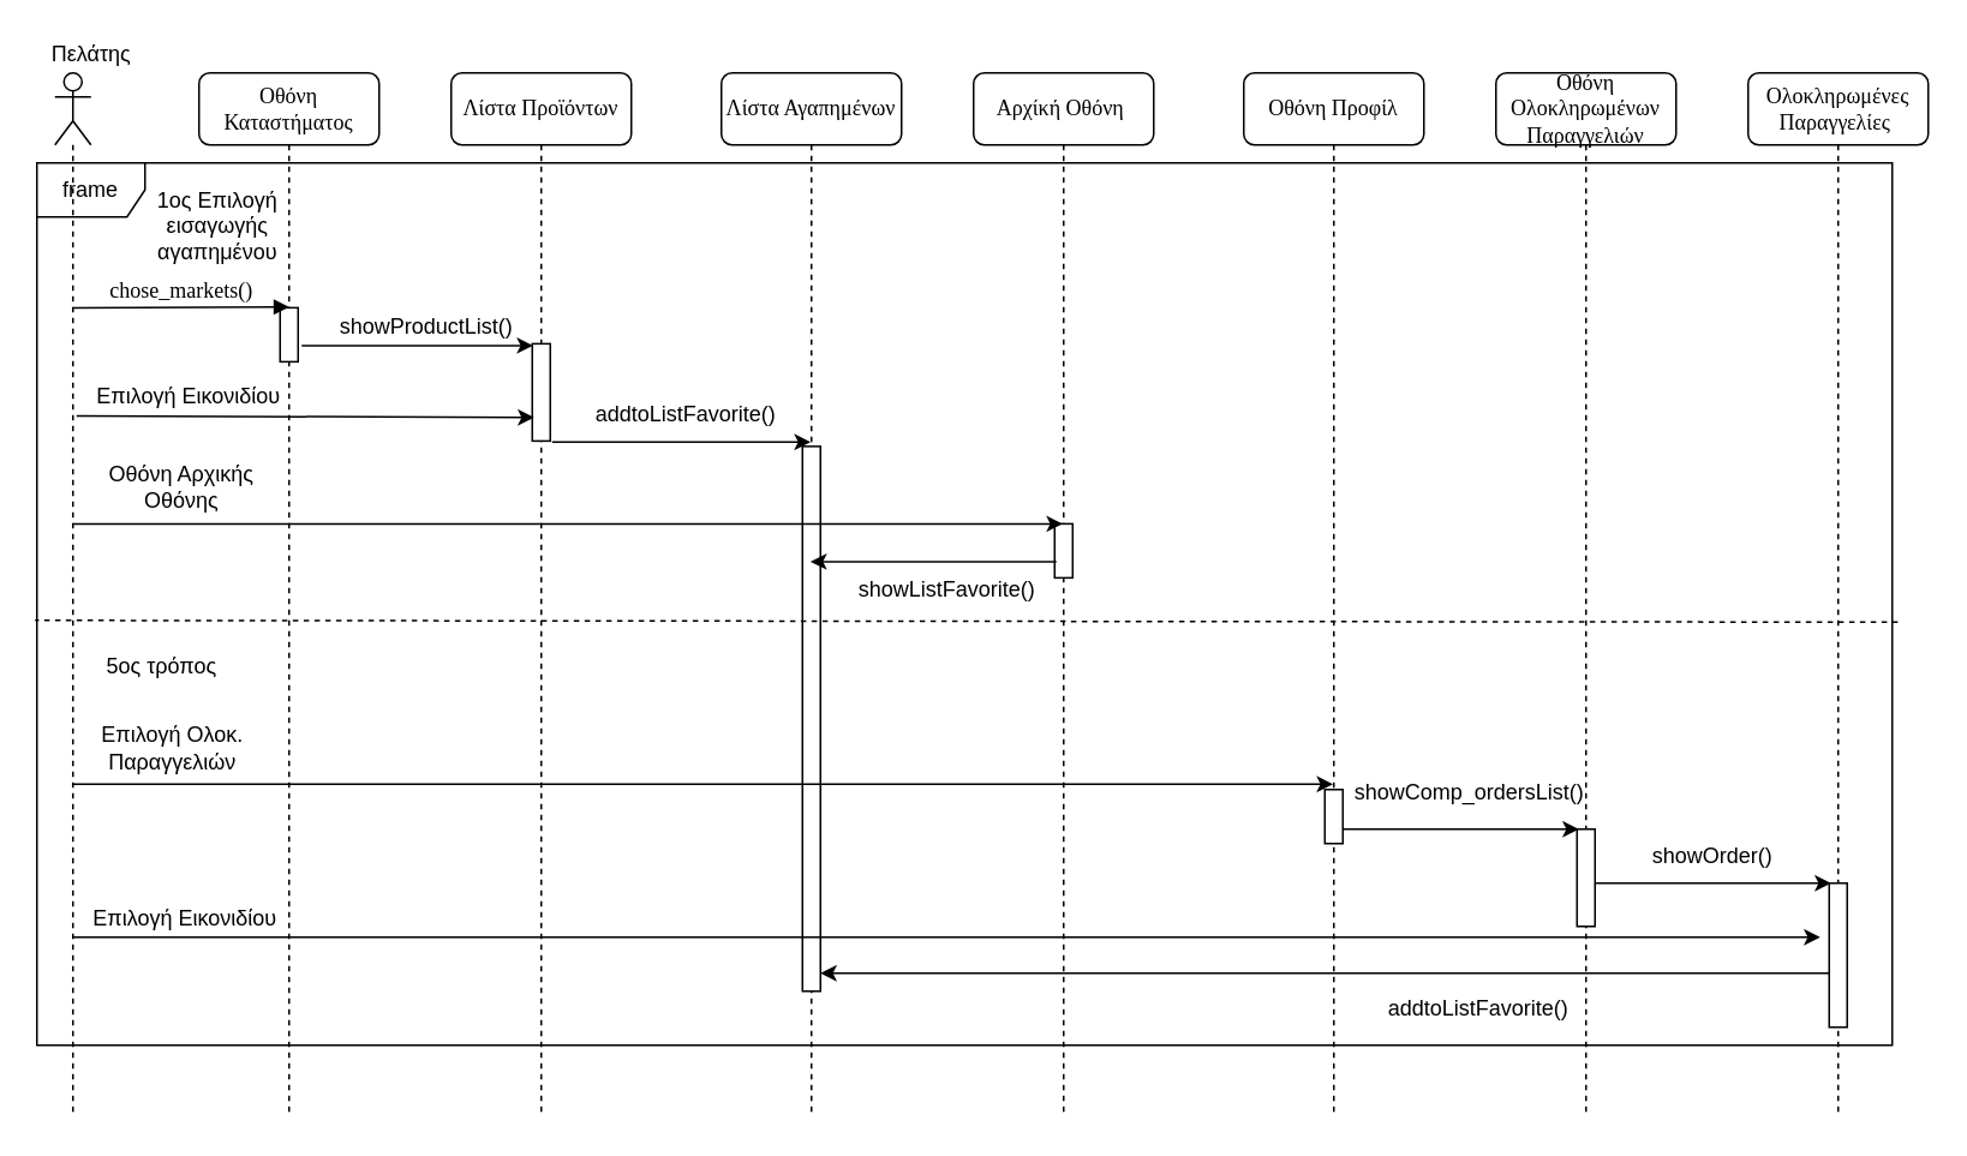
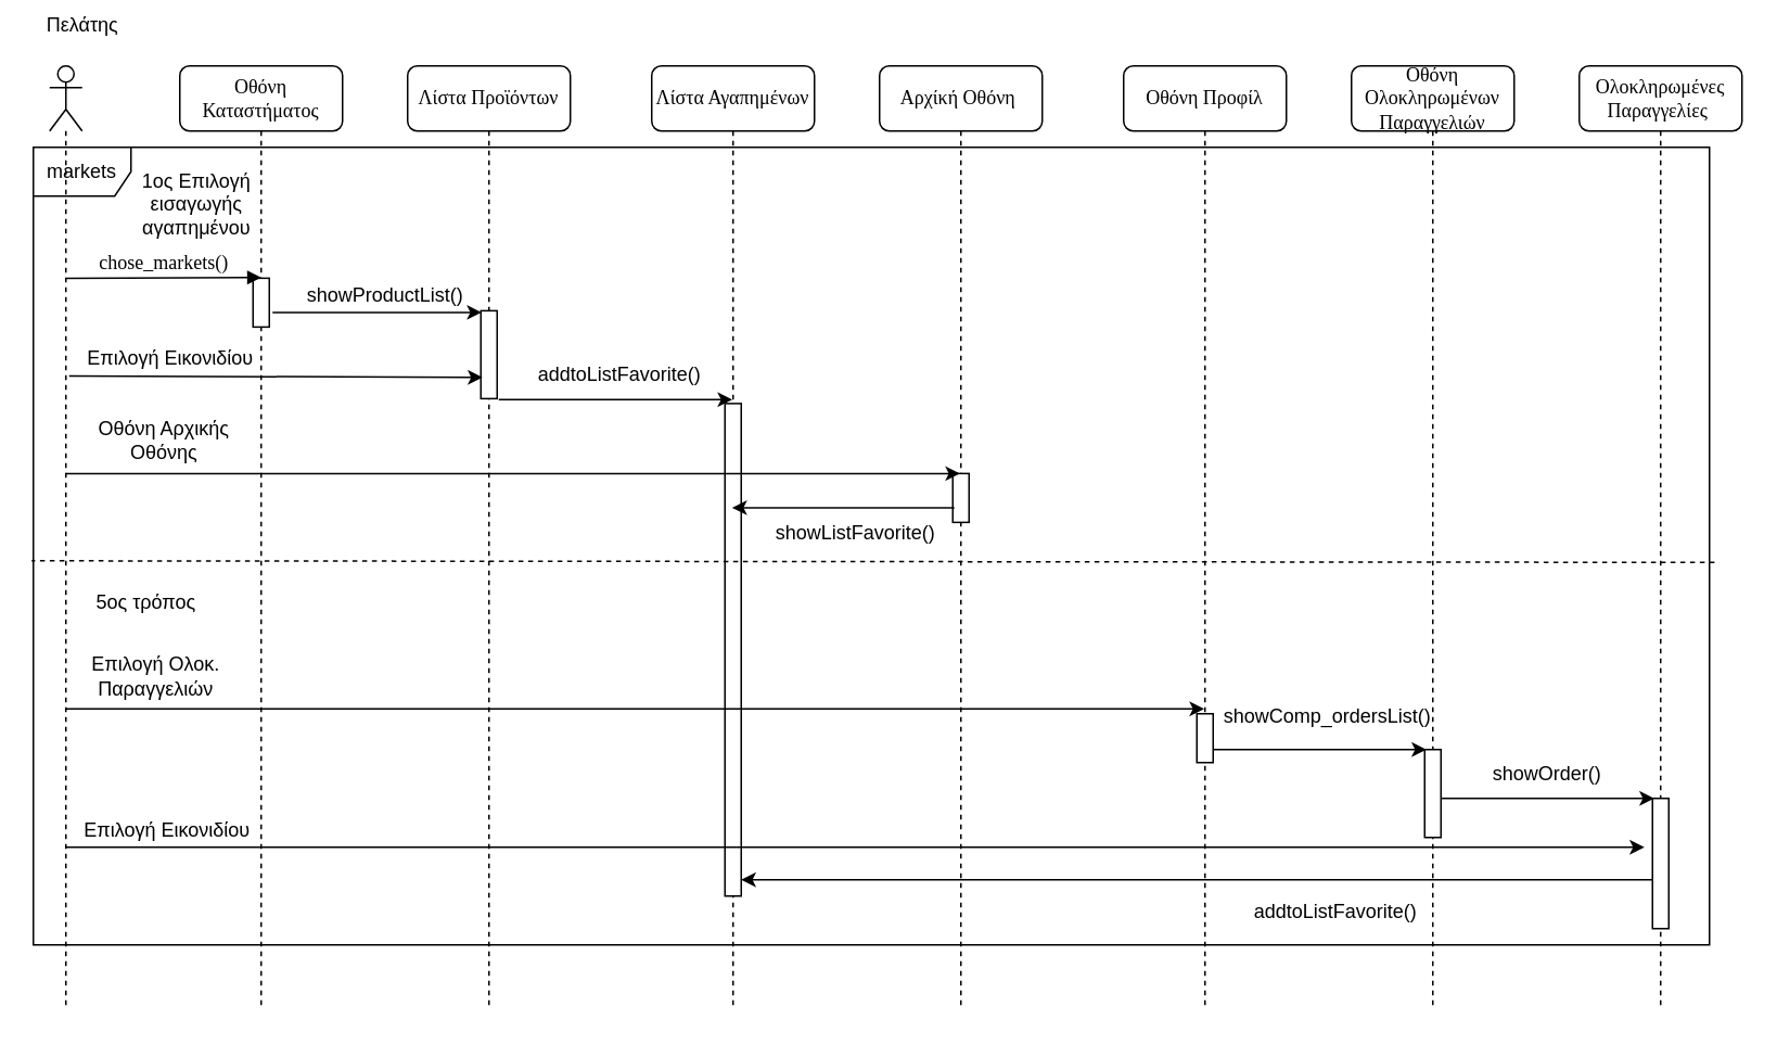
  <mxCell id="0" />
  <mxCell id="1" parent="0" />
  <mxCell id="2" value="Ολοκληρωμένες Παραγγελίες&amp;nbsp;" style="shape=umlLifeline;perimeter=lifelinePerimeter;whiteSpace=wrap;html=1;container=1;collapsible=0;recursiveResize=0;outlineConnect=0;rounded=1;shadow=0;comic=0;labelBackgroundColor=none;strokeWidth=1;fontFamily=Verdana;fontSize=12;align=center;" parent="1" vertex="1"><mxGeometry x="970" y="40" width="100" height="580" as="geometry" /></mxCell>
  <mxCell id="3" value="Οθόνη Ολοκληρωμένων Παραγγελιών" style="shape=umlLifeline;perimeter=lifelinePerimeter;whiteSpace=wrap;html=1;container=1;collapsible=0;recursiveResize=0;outlineConnect=0;rounded=1;shadow=0;comic=0;labelBackgroundColor=none;strokeWidth=1;fontFamily=Verdana;fontSize=12;align=center;" vertex="1" parent="1"><mxGeometry x="830" y="40" width="100" height="580" as="geometry" /></mxCell>
  <mxCell id="4" value="Οθόνη Προφίλ" style="shape=umlLifeline;perimeter=lifelinePerimeter;whiteSpace=wrap;html=1;container=1;collapsible=0;recursiveResize=0;outlineConnect=0;rounded=1;shadow=0;comic=0;labelBackgroundColor=none;strokeWidth=1;fontFamily=Verdana;fontSize=12;align=center;" parent="1" vertex="1"><mxGeometry x="690" y="40" width="100" height="580" as="geometry" /></mxCell>
  <mxCell id="5" value="Λίστα Προϊόντων" style="shape=umlLifeline;perimeter=lifelinePerimeter;whiteSpace=wrap;html=1;container=1;collapsible=0;recursiveResize=0;outlineConnect=0;rounded=1;shadow=0;comic=0;labelBackgroundColor=none;strokeWidth=1;fontFamily=Verdana;fontSize=12;align=center;" parent="1" vertex="1"><mxGeometry x="250" y="40" width="100" height="580" as="geometry" /></mxCell>
  <mxCell id="6" value="" style="html=1;points=[];perimeter=orthogonalPerimeter;rounded=0;shadow=0;comic=0;labelBackgroundColor=none;strokeWidth=1;fontFamily=Verdana;fontSize=12;align=center;" vertex="1" parent="5"><mxGeometry x="45" y="150.42" width="10" height="54" as="geometry" /></mxCell>
  <mxCell id="7" value="Αρχίκή Οθόνη&amp;nbsp;" style="shape=umlLifeline;perimeter=lifelinePerimeter;whiteSpace=wrap;html=1;container=1;collapsible=0;recursiveResize=0;outlineConnect=0;rounded=1;shadow=0;comic=0;labelBackgroundColor=none;strokeWidth=1;fontFamily=Verdana;fontSize=12;align=center;" parent="1" vertex="1"><mxGeometry x="540" y="40" width="100" height="580" as="geometry" /></mxCell>
  <mxCell id="8" value="" style="html=1;points=[];perimeter=orthogonalPerimeter;rounded=0;shadow=0;comic=0;labelBackgroundColor=none;strokeWidth=1;fontFamily=Verdana;fontSize=12;align=center;" vertex="1" parent="7"><mxGeometry x="45" y="250.42" width="10" height="30" as="geometry" /></mxCell>
  <mxCell id="9" value="Λίστα Αγαπημένων" style="shape=umlLifeline;perimeter=lifelinePerimeter;whiteSpace=wrap;html=1;container=1;collapsible=0;recursiveResize=0;outlineConnect=0;rounded=1;shadow=0;comic=0;labelBackgroundColor=none;strokeWidth=1;fontFamily=Verdana;fontSize=12;align=center;" parent="1" vertex="1"><mxGeometry x="400" y="40" width="100" height="580" as="geometry" /></mxCell>
  <mxCell id="10" value="" style="html=1;points=[];perimeter=orthogonalPerimeter;rounded=0;shadow=0;comic=0;labelBackgroundColor=none;strokeWidth=1;fontFamily=Verdana;fontSize=12;align=center;" vertex="1" parent="9"><mxGeometry x="45" y="207.42" width="10" height="302.58" as="geometry" /></mxCell>
  <mxCell id="11" value="" style="html=1;points=[];perimeter=orthogonalPerimeter;rounded=0;shadow=0;comic=0;labelBackgroundColor=none;strokeWidth=1;fontFamily=Verdana;fontSize=12;align=center;" vertex="1" parent="9"><mxGeometry x="335" y="398" width="10" height="30" as="geometry" /></mxCell>
  <mxCell id="12" value="" style="html=1;points=[];perimeter=orthogonalPerimeter;rounded=0;shadow=0;comic=0;labelBackgroundColor=none;strokeWidth=1;fontFamily=Verdana;fontSize=12;align=center;" vertex="1" parent="9"><mxGeometry x="615" y="450" width="10" height="80" as="geometry" /></mxCell>
  <mxCell id="13" value="" style="endArrow=classic;html=1;rounded=0;exitX=0.1;exitY=1;exitDx=0;exitDy=0;exitPerimeter=0;" edge="1" parent="9"><mxGeometry width="50" height="50" relative="1" as="geometry"><mxPoint x="615" y="500" as="sourcePoint" /><mxPoint x="55" y="500.0" as="targetPoint" /></mxGeometry></mxCell>
  <mxCell id="14" value="" style="endArrow=classic;html=1;rounded=0;exitX=1.1;exitY=0.733;exitDx=0;exitDy=0;exitPerimeter=0;" edge="1" parent="9"><mxGeometry width="50" height="50" relative="1" as="geometry"><mxPoint x="-360.0" y="480.002" as="sourcePoint" /><mxPoint x="610" y="480" as="targetPoint" /></mxGeometry></mxCell>
  <mxCell id="15" value="Επιλογή Εικονιδίου" style="text;html=1;align=center;verticalAlign=middle;resizable=0;points=[];autosize=1;strokeColor=none;fillColor=none;" vertex="1" parent="9"><mxGeometry x="-358" y="460" width="120" height="20" as="geometry" /></mxCell>
  <mxCell id="16" value="" style="html=1;points=[];perimeter=orthogonalPerimeter;rounded=0;shadow=0;comic=0;labelBackgroundColor=none;strokeWidth=1;fontFamily=Verdana;fontSize=12;align=center;" vertex="1" parent="9"><mxGeometry x="475" y="420" width="10" height="54" as="geometry" /></mxCell>
  <mxCell id="17" value="" style="endArrow=classic;html=1;rounded=0;" edge="1" parent="9"><mxGeometry width="50" height="50" relative="1" as="geometry"><mxPoint x="485" y="450" as="sourcePoint" /><mxPoint x="616" y="450" as="targetPoint" /></mxGeometry></mxCell>
  <mxCell id="18" value="" style="endArrow=classic;html=1;rounded=0;" edge="1" parent="9"><mxGeometry width="50" height="50" relative="1" as="geometry"><mxPoint x="-360.553" y="395.0" as="sourcePoint" /><mxPoint x="339.5" y="395.0" as="targetPoint" /></mxGeometry></mxCell>
  <mxCell id="19" value="" style="endArrow=classic;html=1;rounded=0;" edge="1" parent="9" source="11"><mxGeometry width="50" height="50" relative="1" as="geometry"><mxPoint x="356" y="420" as="sourcePoint" /><mxPoint x="476" y="420" as="targetPoint" /></mxGeometry></mxCell>
  <mxCell id="20" value="showComp_ordersList()" style="text;html=1;align=center;verticalAlign=middle;resizable=0;points=[];autosize=1;strokeColor=none;fillColor=none;" vertex="1" parent="9"><mxGeometry x="345" y="390" width="140" height="20" as="geometry" /></mxCell>
  <mxCell id="21" value="showOrder()" style="text;html=1;align=center;verticalAlign=middle;resizable=0;points=[];autosize=1;strokeColor=none;fillColor=none;" vertex="1" parent="9"><mxGeometry x="510" y="425" width="80" height="20" as="geometry" /></mxCell>
  <mxCell id="22" value="addtoListFavorite()" style="text;html=1;align=center;verticalAlign=middle;resizable=0;points=[];autosize=1;strokeColor=none;fillColor=none;" vertex="1" parent="9"><mxGeometry x="360" y="510" width="120" height="20" as="geometry" /></mxCell>
  <mxCell id="23" value="Επιλογή Ολοκ. &lt;br&gt;Παραγγελιών" style="text;html=1;align=center;verticalAlign=middle;resizable=0;points=[];autosize=1;strokeColor=none;fillColor=none;" vertex="1" parent="9"><mxGeometry x="-350" y="360" width="90" height="30" as="geometry" /></mxCell>
  <mxCell id="24" value="Οθόνη Καταστήματος" style="shape=umlLifeline;perimeter=lifelinePerimeter;whiteSpace=wrap;html=1;container=1;collapsible=0;recursiveResize=0;outlineConnect=0;rounded=1;shadow=0;comic=0;labelBackgroundColor=none;strokeWidth=1;fontFamily=Verdana;fontSize=12;align=center;" parent="1" vertex="1"><mxGeometry x="110" y="40" width="100" height="580" as="geometry" /></mxCell>
- <mxCell id="25" value="frame" style="shape=umlFrame;whiteSpace=wrap;html=1;" vertex="1" parent="24"><mxGeometry x="-90" y="50" width="1030" height="490" as="geometry" /></mxCell>
+ <mxCell id="25" value="markets" style="shape=umlFrame;whiteSpace=wrap;html=1;" vertex="1" parent="24"><mxGeometry x="-90" y="50" width="1030" height="490" as="geometry" /></mxCell>
  <mxCell id="26" value="" style="html=1;points=[];perimeter=orthogonalPerimeter;rounded=0;shadow=0;comic=0;labelBackgroundColor=none;strokeWidth=1;fontFamily=Verdana;fontSize=12;align=center;" parent="24" vertex="1"><mxGeometry x="45" y="130.42" width="10" height="30" as="geometry" /></mxCell>
  <mxCell id="27" value="" style="endArrow=classic;html=1;rounded=0;" edge="1" parent="24"><mxGeometry width="50" height="50" relative="1" as="geometry"><mxPoint x="57" y="151.42" as="sourcePoint" /><mxPoint x="185.5" y="151.422" as="targetPoint" /></mxGeometry></mxCell>
  <mxCell id="28" value="Οθόνη Αρχικής &lt;br&gt;Οθόνης" style="text;html=1;align=center;verticalAlign=middle;resizable=0;points=[];autosize=1;strokeColor=none;fillColor=none;" vertex="1" parent="24"><mxGeometry x="-60" y="215.42" width="100" height="30" as="geometry" /></mxCell>
  <mxCell id="29" value="1ος Επιλογή &lt;br&gt;εισαγωγής &lt;br&gt;αγαπημένου" style="text;html=1;align=center;verticalAlign=middle;resizable=0;points=[];autosize=1;strokeColor=none;fillColor=none;" vertex="1" parent="24"><mxGeometry x="-30" y="60" width="80" height="50" as="geometry" /></mxCell>
  <mxCell id="30" value="" style="endArrow=none;dashed=1;html=1;rounded=0;entryX=-0.001;entryY=0.496;entryDx=0;entryDy=0;entryPerimeter=0;exitX=1.003;exitY=0.498;exitDx=0;exitDy=0;exitPerimeter=0;" edge="1" parent="24"><mxGeometry width="50" height="50" relative="1" as="geometry"><mxPoint x="943.09" y="305.02" as="sourcePoint" /><mxPoint x="-91.03" y="304.04" as="targetPoint" /></mxGeometry></mxCell>
  <mxCell id="31" value="" style="shape=umlLifeline;participant=umlActor;perimeter=lifelinePerimeter;whiteSpace=wrap;html=1;container=1;collapsible=0;recursiveResize=0;verticalAlign=top;spacingTop=36;outlineConnect=0;" vertex="1" parent="1"><mxGeometry x="30" y="40" width="20" height="580" as="geometry" /></mxCell>
- <mxCell id="32" value="Πελάτης" style="text;html=1;align=center;verticalAlign=middle;resizable=0;points=[];autosize=1;strokeColor=none;fillColor=none;" vertex="1" parent="1"><mxGeometry x="20" y="20" width="60" height="20" as="geometry" /></mxCell>
+ <mxCell id="32" value="Πελάτης" style="text;html=1;align=center;verticalAlign=middle;resizable=0;points=[];autosize=1;strokeColor=none;fillColor=none;" vertex="1" parent="1"><mxGeometry x="20" y="5" width="60" height="20" as="geometry" /></mxCell>
  <mxCell id="33" value="chose_markets()" style="html=1;verticalAlign=bottom;endArrow=block;entryX=0;entryY=0;labelBackgroundColor=none;fontFamily=Verdana;fontSize=12;edgeStyle=elbowEdgeStyle;elbow=vertical;" edge="1" parent="1"><mxGeometry relative="1" as="geometry"><mxPoint x="40" y="170.42" as="sourcePoint" /><mxPoint x="160" y="170.42" as="targetPoint" /></mxGeometry></mxCell>
  <mxCell id="34" value="" style="endArrow=classic;html=1;rounded=0;exitX=1.1;exitY=0.733;exitDx=0;exitDy=0;exitPerimeter=0;" edge="1" parent="1"><mxGeometry width="50" height="50" relative="1" as="geometry"><mxPoint x="306" y="245.002" as="sourcePoint" /><mxPoint x="449.5" y="245.002" as="targetPoint" /></mxGeometry></mxCell>
  <mxCell id="35" value="" style="endArrow=classic;html=1;rounded=0;exitX=1.1;exitY=0.733;exitDx=0;exitDy=0;exitPerimeter=0;entryX=0.1;entryY=0.759;entryDx=0;entryDy=0;entryPerimeter=0;" edge="1" parent="1" target="6"><mxGeometry width="50" height="50" relative="1" as="geometry"><mxPoint x="42" y="230.422" as="sourcePoint" /><mxPoint x="292" y="230.42" as="targetPoint" /></mxGeometry></mxCell>
  <mxCell id="36" value="Επιλογή Εικονιδίου" style="text;html=1;align=center;verticalAlign=middle;resizable=0;points=[];autosize=1;strokeColor=none;fillColor=none;" vertex="1" parent="1"><mxGeometry x="44" y="210.42" width="120" height="20" as="geometry" /></mxCell>
  <mxCell id="37" value="addtoListFavorite()" style="text;html=1;align=center;verticalAlign=middle;resizable=0;points=[];autosize=1;strokeColor=none;fillColor=none;" vertex="1" parent="1"><mxGeometry x="320" y="220.42" width="120" height="20" as="geometry" /></mxCell>
  <mxCell id="38" value="" style="endArrow=classic;html=1;rounded=0;" edge="1" parent="1"><mxGeometry width="50" height="50" relative="1" as="geometry"><mxPoint x="40" y="290.42" as="sourcePoint" /><mxPoint x="589.5" y="290.42" as="targetPoint" /></mxGeometry></mxCell>
  <mxCell id="39" value="" style="endArrow=classic;html=1;rounded=0;exitX=0.1;exitY=1;exitDx=0;exitDy=0;exitPerimeter=0;" edge="1" parent="1"><mxGeometry width="50" height="50" relative="1" as="geometry"><mxPoint x="586" y="311.42" as="sourcePoint" /><mxPoint x="449.447" y="311.42" as="targetPoint" /></mxGeometry></mxCell>
  <mxCell id="40" value="showListFavorite()" style="text;html=1;align=center;verticalAlign=middle;resizable=0;points=[];autosize=1;strokeColor=none;fillColor=none;" vertex="1" parent="1"><mxGeometry x="470" y="317.42" width="110" height="20" as="geometry" /></mxCell>
  <mxCell id="41" value="showProductList()" style="text;html=1;align=center;verticalAlign=middle;resizable=0;points=[];autosize=1;strokeColor=none;fillColor=none;" vertex="1" parent="1"><mxGeometry x="181" y="171.42" width="110" height="20" as="geometry" /></mxCell>
  <mxCell id="42" value="5ος τρόπος" style="text;html=1;align=center;verticalAlign=middle;resizable=0;points=[];autosize=1;strokeColor=none;fillColor=none;" vertex="1" parent="1"><mxGeometry x="49" y="360" width="80" height="20" as="geometry" /></mxCell>
